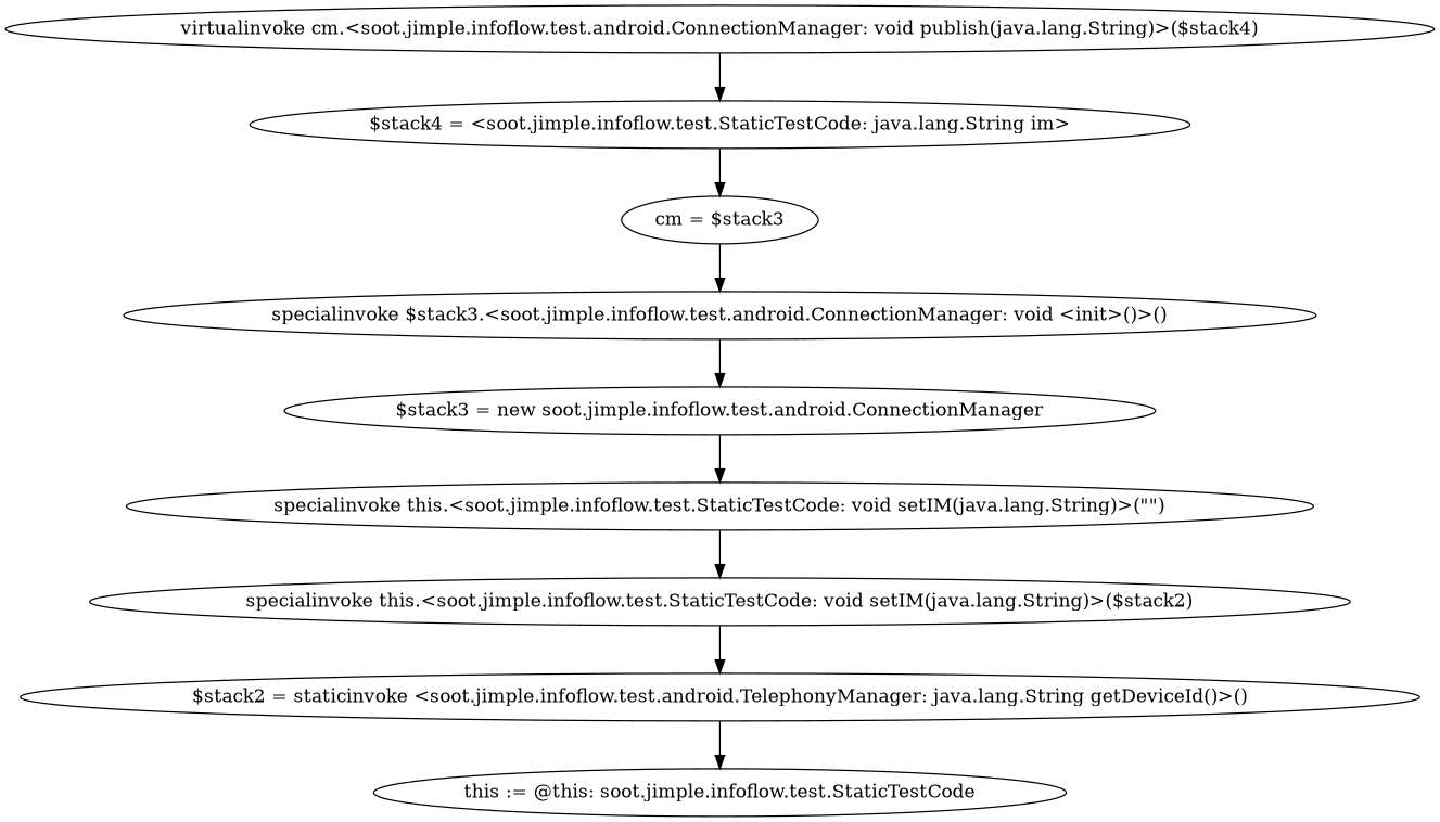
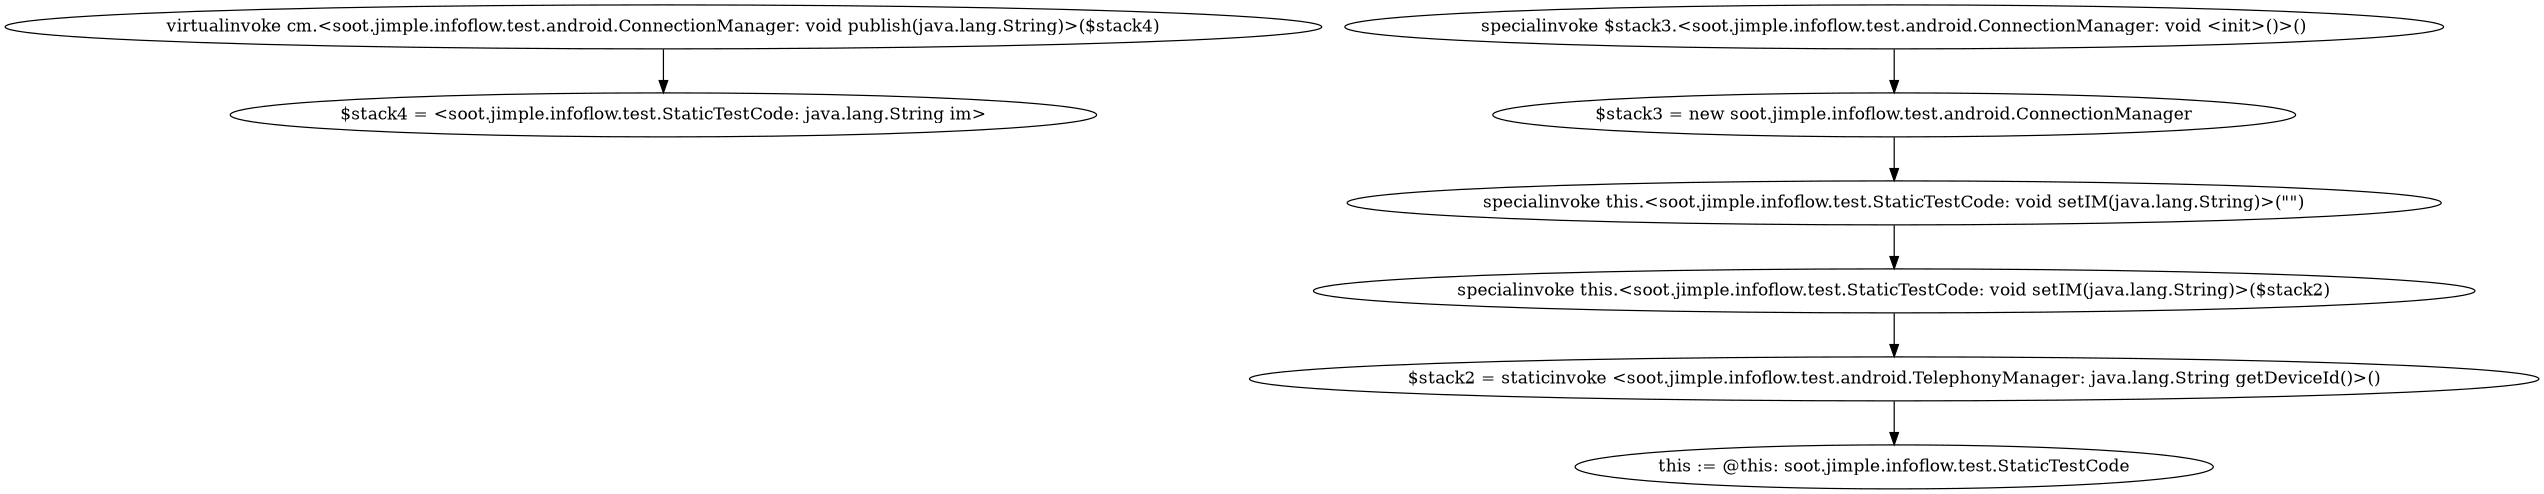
  digraph {
    "virtualinvoke cm.<soot.jimple.infoflow.test.android.ConnectionManager: void publish(java.lang.String)>($stack4)"
    "$stack4 = <soot.jimple.infoflow.test.StaticTestCode: java.lang.String im>"
-   "cm = $stack3"
    "specialinvoke $stack3.<soot.jimple.infoflow.test.android.ConnectionManager: void <init>()>()"
    "$stack3 = new soot.jimple.infoflow.test.android.ConnectionManager"
    "specialinvoke this.<soot.jimple.infoflow.test.StaticTestCode: void setIM(java.lang.String)>(\"\")"
    "specialinvoke this.<soot.jimple.infoflow.test.StaticTestCode: void setIM(java.lang.String)>($stack2)"
    "$stack2 = staticinvoke <soot.jimple.infoflow.test.android.TelephonyManager: java.lang.String getDeviceId()>()"
    "this := @this: soot.jimple.infoflow.test.StaticTestCode"
    "virtualinvoke cm.<soot.jimple.infoflow.test.android.ConnectionManager: void publish(java.lang.String)>($stack4)" -> "$stack4 = <soot.jimple.infoflow.test.StaticTestCode: java.lang.String im>"
-   "$stack4 = <soot.jimple.infoflow.test.StaticTestCode: java.lang.String im>" -> "cm = $stack3"
-   "cm = $stack3" -> "specialinvoke $stack3.<soot.jimple.infoflow.test.android.ConnectionManager: void <init>()>()"
    "specialinvoke $stack3.<soot.jimple.infoflow.test.android.ConnectionManager: void <init>()>()" -> "$stack3 = new soot.jimple.infoflow.test.android.ConnectionManager"
    "$stack3 = new soot.jimple.infoflow.test.android.ConnectionManager" -> "specialinvoke this.<soot.jimple.infoflow.test.StaticTestCode: void setIM(java.lang.String)>(\"\")"
    "specialinvoke this.<soot.jimple.infoflow.test.StaticTestCode: void setIM(java.lang.String)>(\"\")" -> "specialinvoke this.<soot.jimple.infoflow.test.StaticTestCode: void setIM(java.lang.String)>($stack2)"
    "specialinvoke this.<soot.jimple.infoflow.test.StaticTestCode: void setIM(java.lang.String)>($stack2)" -> "$stack2 = staticinvoke <soot.jimple.infoflow.test.android.TelephonyManager: java.lang.String getDeviceId()>()"
    "$stack2 = staticinvoke <soot.jimple.infoflow.test.android.TelephonyManager: java.lang.String getDeviceId()>()" -> "this := @this: soot.jimple.infoflow.test.StaticTestCode"
  }
